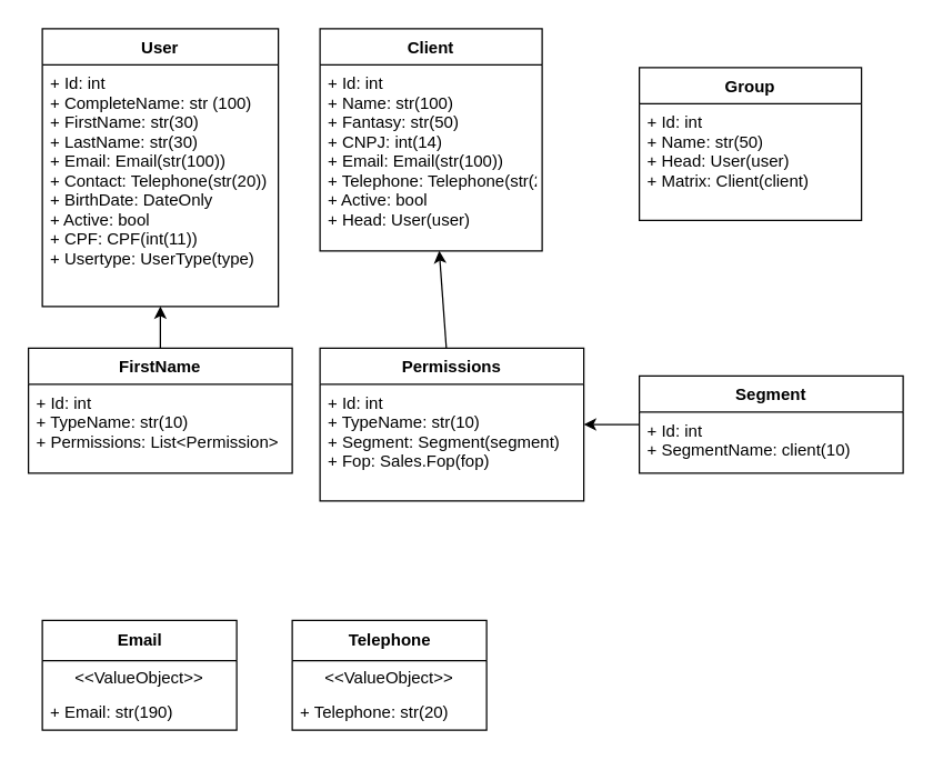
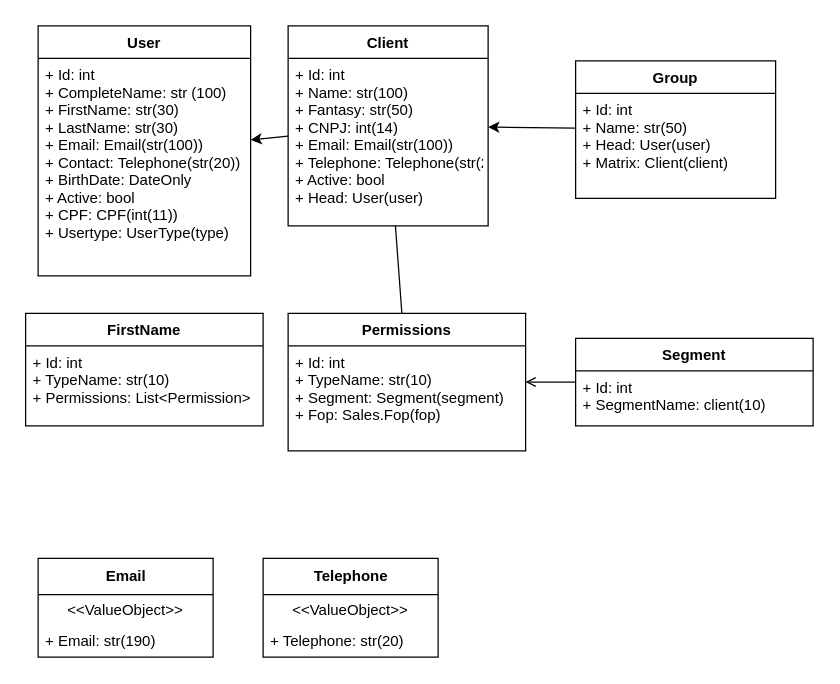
  <mxCell id="0" />
  <mxCell id="1" parent="0" />
  <mxCell id="2" value="User" style="swimlane;fontStyle=1;align=center;verticalAlign=top;childLayout=stackLayout;horizontal=1;startSize=26;horizontalStack=0;resizeParent=1;resizeParentMax=0;resizeLast=0;collapsible=1;marginBottom=0;" parent="1" vertex="1"><mxGeometry x="30" y="20" width="170" height="200" as="geometry" /></mxCell>
  <mxCell id="3" value="+ Id: int&#10;+ CompleteName: str (100)&#10;+ FirstName: str(30)&#10;+ LastName: str(30)&#10;+ Email: Email(str(100))&#10;+ Contact: Telephone(str(20))&#10;+ BirthDate: DateOnly&#10;+ Active: bool&#10;+ CPF: CPF(int(11))&#10;+ Usertype: UserType(type)" style="text;strokeColor=none;fillColor=none;align=left;verticalAlign=top;spacingLeft=4;spacingRight=4;overflow=hidden;rotatable=0;points=[[0,0.5],[1,0.5]];portConstraint=eastwest;" parent="2" vertex="1"><mxGeometry y="26" width="170" height="174" as="geometry" /></mxCell>
+ <mxCell id="4" value="" style="edgeStyle=none;html=1;" parent="1" source="5" target="2" edge="1"><mxGeometry relative="1" as="geometry" /></mxCell>
  <mxCell id="5" value="Client" style="swimlane;fontStyle=1;align=center;verticalAlign=top;childLayout=stackLayout;horizontal=1;startSize=26;horizontalStack=0;resizeParent=1;resizeParentMax=0;resizeLast=0;collapsible=1;marginBottom=0;" parent="1" vertex="1"><mxGeometry x="230" y="20" width="160" height="160" as="geometry" /></mxCell>
  <mxCell id="6" value="+ Id: int&#10;+ Name: str(100)&#10;+ Fantasy: str(50)&#10;+ CNPJ: int(14)&#10;+ Email: Email(str(100))&#10;+ Telephone: Telephone(str(20))&#10;+ Active: bool&#10;+ Head: User(user)" style="text;strokeColor=none;fillColor=none;align=left;verticalAlign=top;spacingLeft=4;spacingRight=4;overflow=hidden;rotatable=0;points=[[0,0.5],[1,0.5]];portConstraint=eastwest;" parent="5" vertex="1"><mxGeometry y="26" width="160" height="134" as="geometry" /></mxCell>
+ <mxCell id="7" style="edgeStyle=none;html=1;" edge="1" parent="1" source="8" target="5"><mxGeometry relative="1" as="geometry" /></mxCell>
  <mxCell id="8" value="Group" style="swimlane;fontStyle=1;align=center;verticalAlign=top;childLayout=stackLayout;horizontal=1;startSize=26;horizontalStack=0;resizeParent=1;resizeParentMax=0;resizeLast=0;collapsible=1;marginBottom=0;" parent="1" vertex="1"><mxGeometry x="460" y="48" width="160" height="110" as="geometry" /></mxCell>
  <mxCell id="9" value="+ Id: int&#10;+ Name: str(50)&#10;+ Head: User(user)&#10;+ Matrix: Client(client)" style="text;strokeColor=none;fillColor=none;align=left;verticalAlign=top;spacingLeft=4;spacingRight=4;overflow=hidden;rotatable=0;points=[[0,0.5],[1,0.5]];portConstraint=eastwest;" parent="8" vertex="1"><mxGeometry y="26" width="160" height="84" as="geometry" /></mxCell>
- <mxCell id="10" value="" style="edgeStyle=none;html=1;" parent="1" source="11" target="2" edge="1"><mxGeometry relative="1" as="geometry"><mxPoint x="114.207" y="254" as="targetPoint" /></mxGeometry></mxCell>
  <mxCell id="11" value="FirstName" style="swimlane;fontStyle=1;align=center;verticalAlign=top;childLayout=stackLayout;horizontal=1;startSize=26;horizontalStack=0;resizeParent=1;resizeParentMax=0;resizeLast=0;collapsible=1;marginBottom=0;" parent="1" vertex="1"><mxGeometry x="20" y="250" width="190" height="90" as="geometry" /></mxCell>
  <mxCell id="12" value="+ Id: int&#10;+ TypeName: str(10)&#10;+ Permissions: List&lt;Permission&gt;" style="text;strokeColor=none;fillColor=none;align=left;verticalAlign=top;spacingLeft=4;spacingRight=4;overflow=hidden;rotatable=0;points=[[0,0.5],[1,0.5]];portConstraint=eastwest;" parent="11" vertex="1"><mxGeometry y="26" width="190" height="64" as="geometry" /></mxCell>
- <mxCell id="13" value="" style="edgeStyle=none;html=1;" parent="1" source="14" target="5" edge="1"><mxGeometry relative="1" as="geometry"><mxPoint x="310" y="214" as="targetPoint" /></mxGeometry></mxCell>
+ <mxCell id="13" value="" style="edgeStyle=none;html=1;endArrow=none;" parent="1" source="14" target="5" edge="1"><mxGeometry relative="1" as="geometry"><mxPoint x="310" y="214" as="targetPoint" /></mxGeometry></mxCell>
  <mxCell id="14" value="Permissions" style="swimlane;fontStyle=1;align=center;verticalAlign=top;childLayout=stackLayout;horizontal=1;startSize=26;horizontalStack=0;resizeParent=1;resizeParentMax=0;resizeLast=0;collapsible=1;marginBottom=0;" parent="1" vertex="1"><mxGeometry x="230" y="250" width="190" height="110" as="geometry" /></mxCell>
  <mxCell id="15" value="+ Id: int&#10;+ TypeName: str(10)&#10;+ Segment: Segment(segment)&#10;+ Fop: Sales.Fop(fop)" style="text;strokeColor=none;fillColor=none;align=left;verticalAlign=top;spacingLeft=4;spacingRight=4;overflow=hidden;rotatable=0;points=[[0,0.5],[1,0.5]];portConstraint=eastwest;" parent="14" vertex="1"><mxGeometry y="26" width="190" height="84" as="geometry" /></mxCell>
  <mxCell id="16" value="Telephone" style="swimlane;fontStyle=1;align=center;verticalAlign=middle;childLayout=stackLayout;horizontal=1;startSize=29;horizontalStack=0;resizeParent=1;resizeParentMax=0;resizeLast=0;collapsible=0;marginBottom=0;html=1;" vertex="1" parent="1"><mxGeometry x="210" y="446" width="140" height="79" as="geometry" /></mxCell>
  <mxCell id="17" value="&amp;lt;&amp;lt;ValueObject&amp;gt;&amp;gt;" style="text;html=1;strokeColor=none;fillColor=none;align=center;verticalAlign=middle;spacingLeft=4;spacingRight=4;overflow=hidden;rotatable=0;points=[[0,0.5],[1,0.5]];portConstraint=eastwest;" vertex="1" parent="16"><mxGeometry y="29" width="140" height="25" as="geometry" /></mxCell>
  <mxCell id="18" value="+ Telephone: str(20)" style="text;html=1;strokeColor=none;fillColor=none;align=left;verticalAlign=middle;spacingLeft=4;spacingRight=4;overflow=hidden;rotatable=0;points=[[0,0.5],[1,0.5]];portConstraint=eastwest;" vertex="1" parent="16"><mxGeometry y="54" width="140" height="25" as="geometry" /></mxCell>
  <mxCell id="19" value="Email" style="swimlane;fontStyle=1;align=center;verticalAlign=middle;childLayout=stackLayout;horizontal=1;startSize=29;horizontalStack=0;resizeParent=1;resizeParentMax=0;resizeLast=0;collapsible=0;marginBottom=0;html=1;" vertex="1" parent="1"><mxGeometry x="30" y="446" width="140" height="79" as="geometry" /></mxCell>
  <mxCell id="20" value="&amp;lt;&amp;lt;ValueObject&amp;gt;&amp;gt;" style="text;html=1;strokeColor=none;fillColor=none;align=center;verticalAlign=middle;spacingLeft=4;spacingRight=4;overflow=hidden;rotatable=0;points=[[0,0.5],[1,0.5]];portConstraint=eastwest;" vertex="1" parent="19"><mxGeometry y="29" width="140" height="25" as="geometry" /></mxCell>
  <mxCell id="21" value="+ Email: str(190)" style="text;html=1;strokeColor=none;fillColor=none;align=left;verticalAlign=middle;spacingLeft=4;spacingRight=4;overflow=hidden;rotatable=0;points=[[0,0.5],[1,0.5]];portConstraint=eastwest;" vertex="1" parent="19"><mxGeometry y="54" width="140" height="25" as="geometry" /></mxCell>
- <mxCell id="22" style="edgeStyle=none;html=1;" edge="1" parent="1" source="23" target="14"><mxGeometry relative="1" as="geometry" /></mxCell>
+ <mxCell id="22" style="edgeStyle=none;html=1;endArrow=open;" edge="1" parent="1" source="23" target="14"><mxGeometry relative="1" as="geometry" /></mxCell>
  <mxCell id="23" value="Segment" style="swimlane;fontStyle=1;align=center;verticalAlign=top;childLayout=stackLayout;horizontal=1;startSize=26;horizontalStack=0;resizeParent=1;resizeParentMax=0;resizeLast=0;collapsible=1;marginBottom=0;" vertex="1" parent="1"><mxGeometry x="460" y="270" width="190" height="70" as="geometry" /></mxCell>
  <mxCell id="24" value="+ Id: int&#10;+ SegmentName: client(10)&#10;" style="text;strokeColor=none;fillColor=none;align=left;verticalAlign=top;spacingLeft=4;spacingRight=4;overflow=hidden;rotatable=0;points=[[0,0.5],[1,0.5]];portConstraint=eastwest;" vertex="1" parent="23"><mxGeometry y="26" width="190" height="44" as="geometry" /></mxCell>
